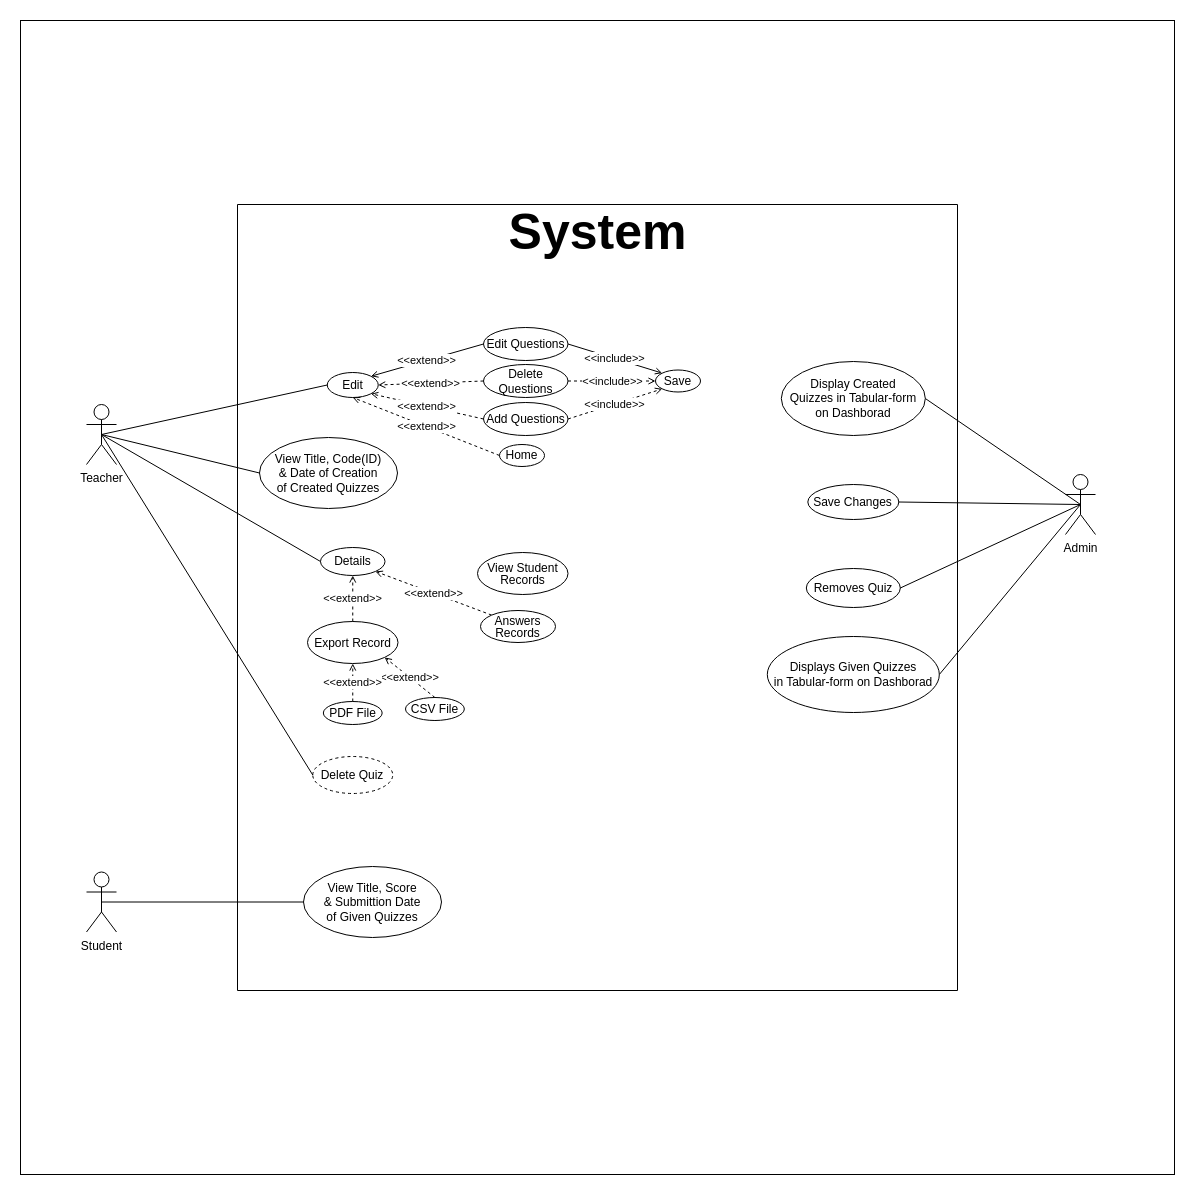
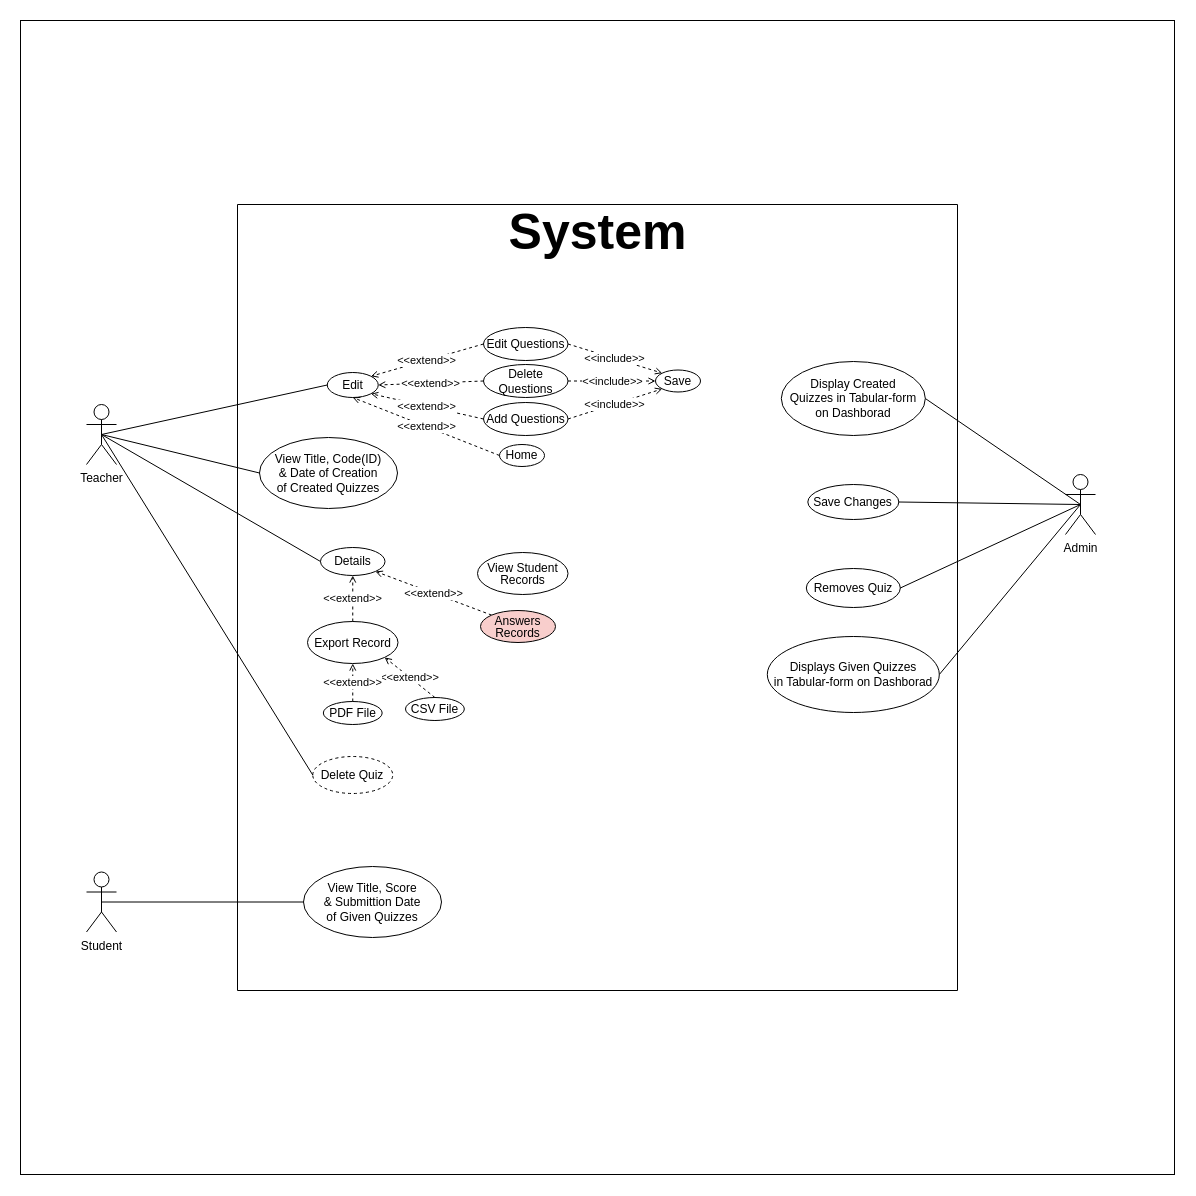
  <mxCell id="0" />
  <mxCell id="1" parent="0" />
  <mxCell id="2" value="" style="whiteSpace=wrap;html=1;aspect=fixed;fillColor=default;" parent="1" vertex="1"><mxGeometry x="20" y="20" width="1154" height="1154" as="geometry" /></mxCell>
  <mxCell id="3" value="" style="swimlane;startSize=0;" parent="1" vertex="1"><mxGeometry x="237" y="204" width="720" height="786" as="geometry" /></mxCell>
  <mxCell id="4" value="&lt;font style=&quot;font-size: 50px;&quot;&gt;&lt;b&gt;System&lt;/b&gt;&lt;/font&gt;" style="text;html=1;align=center;verticalAlign=middle;resizable=0;points=[];autosize=1;strokeColor=none;fillColor=none;" parent="3" vertex="1"><mxGeometry x="262" y="-9" width="196" height="72" as="geometry" /></mxCell>
  <mxCell id="5" value="Display Created &lt;br&gt;Quizzes in Tabular-form on Dashborad" style="ellipse;whiteSpace=wrap;html=1;direction=west;" parent="3" vertex="1"><mxGeometry x="543.82" y="157" width="144" height="74" as="geometry" /></mxCell>
  <mxCell id="6" value="View Title, Code(ID) &lt;br&gt;&amp;amp; Date of Creation &lt;br&gt;of Created Quizzes" style="ellipse;whiteSpace=wrap;html=1;direction=west;" parent="3" vertex="1"><mxGeometry x="22" y="233" width="138" height="71" as="geometry" /></mxCell>
  <mxCell id="7" value="Details" style="ellipse;whiteSpace=wrap;html=1;direction=west;" parent="3" vertex="1"><mxGeometry x="83" y="343" width="64.5" height="28" as="geometry" /></mxCell>
  <mxCell id="8" value="Edit" style="ellipse;whiteSpace=wrap;html=1;direction=west;" parent="3" vertex="1"><mxGeometry x="89.75" y="168" width="51" height="25" as="geometry" /></mxCell>
  <mxCell id="9" value="Edit Questions" style="ellipse;whiteSpace=wrap;html=1;direction=west;" parent="3" vertex="1"><mxGeometry x="246" y="123" width="84.5" height="33" as="geometry" /></mxCell>
  <mxCell id="10" value="Delete Questions" style="ellipse;whiteSpace=wrap;html=1;direction=west;" parent="3" vertex="1"><mxGeometry x="246" y="160" width="84.5" height="33" as="geometry" /></mxCell>
  <mxCell id="11" value="Add Questions" style="ellipse;whiteSpace=wrap;html=1;direction=west;" parent="3" vertex="1"><mxGeometry x="246" y="198" width="84.5" height="33" as="geometry" /></mxCell>
  <mxCell id="12" value="Home" style="ellipse;whiteSpace=wrap;html=1;direction=west;" parent="3" vertex="1"><mxGeometry x="262" y="240" width="45" height="22" as="geometry" /></mxCell>
  <mxCell id="13" value="Delete Quiz" style="ellipse;whiteSpace=wrap;html=1;direction=west;dashed=1;" parent="3" vertex="1"><mxGeometry x="75.25" y="552" width="80" height="37" as="geometry" /></mxCell>
  <mxCell id="14" value="Save" style="ellipse;whiteSpace=wrap;html=1;direction=west;" parent="3" vertex="1"><mxGeometry x="418" y="165.5" width="45" height="22" as="geometry" /></mxCell>
  <mxCell id="15" value="&lt;p style=&quot;line-height: 100%;&quot;&gt;View Student Records&lt;/p&gt;" style="ellipse;whiteSpace=wrap;html=1;" parent="3" vertex="1"><mxGeometry x="240" y="348" width="90.5" height="42" as="geometry" /></mxCell>
  <mxCell id="16" value="&lt;p style=&quot;line-height: 100%;&quot;&gt;Export Record&lt;/p&gt;" style="ellipse;whiteSpace=wrap;html=1;" parent="3" vertex="1"><mxGeometry x="70" y="417" width="90.5" height="42" as="geometry" /></mxCell>
  <mxCell id="17" value="CSV File" style="ellipse;whiteSpace=wrap;html=1;direction=west;" parent="3" vertex="1"><mxGeometry x="168" y="493" width="58.82" height="23" as="geometry" /></mxCell>
  <mxCell id="18" value="PDF File" style="ellipse;whiteSpace=wrap;html=1;direction=west;" parent="3" vertex="1"><mxGeometry x="85.84" y="497" width="58.82" height="23" as="geometry" /></mxCell>
  <mxCell id="19" value="View Title, Score&lt;br&gt;&amp;amp; Submittion Date&lt;br&gt;of Given Quizzes" style="ellipse;whiteSpace=wrap;html=1;direction=west;" parent="3" vertex="1"><mxGeometry x="66" y="662" width="138" height="71" as="geometry" /></mxCell>
  <mxCell id="20" value="Displays Given Quizzes&lt;br&gt;in Tabular-form on Dashborad" style="ellipse;whiteSpace=wrap;html=1;direction=west;" parent="3" vertex="1"><mxGeometry x="529.82" y="432" width="172" height="76" as="geometry" /></mxCell>
  <mxCell id="21" value="Save Changes" style="ellipse;whiteSpace=wrap;html=1;direction=west;" parent="3" vertex="1"><mxGeometry x="570.32" y="280" width="91" height="35" as="geometry" /></mxCell>
- <mxCell id="22" value="&amp;lt;&amp;lt;extend&amp;gt;&amp;gt;" style="endArrow=open;endSize=5;dashed=0;html=1;rounded=0;entryX=0;entryY=1;entryDx=0;entryDy=0;exitX=1;exitY=0.5;exitDx=0;exitDy=0;" parent="3" source="9" target="8" edge="1"><mxGeometry width="160" relative="1" as="geometry"><mxPoint x="228" y="187" as="sourcePoint" /><mxPoint x="168" y="224" as="targetPoint" /></mxGeometry></mxCell>
+ <mxCell id="22" value="&amp;lt;&amp;lt;extend&amp;gt;&amp;gt;" style="endArrow=open;endSize=5;dashed=1;html=1;rounded=0;entryX=0;entryY=1;entryDx=0;entryDy=0;exitX=1;exitY=0.5;exitDx=0;exitDy=0;" parent="3" source="9" target="8" edge="1"><mxGeometry width="160" relative="1" as="geometry"><mxPoint x="228" y="187" as="sourcePoint" /><mxPoint x="168" y="224" as="targetPoint" /></mxGeometry></mxCell>
  <mxCell id="23" value="&amp;lt;&amp;lt;include&amp;gt;&amp;gt;" style="endArrow=open;endSize=5;dashed=1;html=1;rounded=0;entryX=1;entryY=0;entryDx=0;entryDy=0;exitX=0;exitY=0.5;exitDx=0;exitDy=0;" parent="3" source="11" target="14" edge="1"><mxGeometry width="160" relative="1" as="geometry"><mxPoint x="279" y="187" as="sourcePoint" /><mxPoint x="326" y="145" as="targetPoint" /></mxGeometry></mxCell>
  <mxCell id="24" value="&amp;lt;&amp;lt;include&amp;gt;&amp;gt;" style="endArrow=open;endSize=5;dashed=1;html=1;rounded=0;entryX=1;entryY=0.5;entryDx=0;entryDy=0;exitX=0;exitY=0.5;exitDx=0;exitDy=0;" parent="3" source="10" target="14" edge="1"><mxGeometry width="160" relative="1" as="geometry"><mxPoint x="411" y="220" as="sourcePoint" /><mxPoint x="467" y="190" as="targetPoint" /></mxGeometry></mxCell>
- <mxCell id="25" value="&amp;lt;&amp;lt;include&amp;gt;&amp;gt;" style="endArrow=open;endSize=5;dashed=0;html=1;rounded=0;entryX=1;entryY=1;entryDx=0;entryDy=0;exitX=0;exitY=0.5;exitDx=0;exitDy=0;" parent="3" source="9" target="14" edge="1"><mxGeometry width="160" relative="1" as="geometry"><mxPoint x="411" y="183" as="sourcePoint" /><mxPoint x="499" y="192" as="targetPoint" /></mxGeometry></mxCell>
+ <mxCell id="25" value="&amp;lt;&amp;lt;include&amp;gt;&amp;gt;" style="endArrow=open;endSize=5;dashed=1;html=1;rounded=0;entryX=1;entryY=1;entryDx=0;entryDy=0;exitX=0;exitY=0.5;exitDx=0;exitDy=0;" parent="3" source="9" target="14" edge="1"><mxGeometry width="160" relative="1" as="geometry"><mxPoint x="411" y="183" as="sourcePoint" /><mxPoint x="499" y="192" as="targetPoint" /></mxGeometry></mxCell>
  <mxCell id="26" value="&amp;lt;&amp;lt;extend&amp;gt;&amp;gt;" style="endArrow=open;endSize=5;dashed=1;html=1;rounded=0;entryX=0;entryY=0.5;entryDx=0;entryDy=0;exitX=1;exitY=0.5;exitDx=0;exitDy=0;" parent="3" source="10" target="8" edge="1"><mxGeometry width="160" relative="1" as="geometry"><mxPoint x="326" y="145" as="sourcePoint" /><mxPoint x="279" y="187" as="targetPoint" /></mxGeometry></mxCell>
  <mxCell id="27" value="&amp;lt;&amp;lt;extend&amp;gt;&amp;gt;" style="endArrow=open;endSize=5;dashed=1;html=1;rounded=0;entryX=0;entryY=0;entryDx=0;entryDy=0;exitX=1;exitY=0.5;exitDx=0;exitDy=0;" parent="3" source="11" target="8" edge="1"><mxGeometry width="160" relative="1" as="geometry"><mxPoint x="364" y="183" as="sourcePoint" /><mxPoint x="279" y="187" as="targetPoint" /></mxGeometry></mxCell>
  <mxCell id="28" value="&amp;lt;&amp;lt;extend&amp;gt;&amp;gt;" style="endArrow=open;endSize=5;dashed=1;html=1;rounded=0;entryX=0.5;entryY=0;entryDx=0;entryDy=0;exitX=1;exitY=0.5;exitDx=0;exitDy=0;" parent="3" source="12" target="8" edge="1"><mxGeometry width="160" relative="1" as="geometry"><mxPoint x="326" y="220" as="sourcePoint" /><mxPoint x="279" y="187" as="targetPoint" /></mxGeometry></mxCell>
  <mxCell id="29" value="&amp;lt;&amp;lt;extend&amp;gt;&amp;gt;" style="endArrow=open;endSize=5;dashed=1;html=1;rounded=0;entryX=0.5;entryY=0;entryDx=0;entryDy=0;exitX=0.5;exitY=0;exitDx=0;exitDy=0;" parent="3" source="16" target="7" edge="1"><mxGeometry width="160" relative="1" as="geometry"><mxPoint x="322" y="421" as="sourcePoint" /><mxPoint x="237" y="425" as="targetPoint" /></mxGeometry></mxCell>
  <mxCell id="30" value="&amp;lt;&amp;lt;extend&amp;gt;&amp;gt;" style="endArrow=open;endSize=5;dashed=1;html=1;rounded=0;entryX=1;entryY=1;entryDx=0;entryDy=0;exitX=0.5;exitY=1;exitDx=0;exitDy=0;" parent="3" source="17" target="16" edge="1"><mxGeometry width="160" relative="1" as="geometry"><mxPoint x="313" y="452" as="sourcePoint" /><mxPoint x="254" y="346" as="targetPoint" /></mxGeometry></mxCell>
  <mxCell id="31" value="&amp;lt;&amp;lt;extend&amp;gt;&amp;gt;" style="endArrow=open;endSize=5;dashed=1;html=1;rounded=0;entryX=0.5;entryY=1;entryDx=0;entryDy=0;exitX=0.5;exitY=1;exitDx=0;exitDy=0;" parent="3" source="18" target="16" edge="1"><mxGeometry width="160" relative="1" as="geometry"><mxPoint x="444" y="452" as="sourcePoint" /><mxPoint x="390" y="467" as="targetPoint" /></mxGeometry></mxCell>
  <mxCell id="32" value="Removes Quiz" style="ellipse;whiteSpace=wrap;html=1;direction=west;" parent="3" vertex="1"><mxGeometry x="568.82" y="364" width="94" height="39" as="geometry" /></mxCell>
  <mxCell id="33" value="&amp;lt;&amp;lt;extend&amp;gt;&amp;gt;" style="endArrow=open;endSize=5;dashed=1;html=1;rounded=0;entryX=0;entryY=0;entryDx=0;entryDy=0;exitX=0;exitY=0;exitDx=0;exitDy=0;" parent="3" source="34" target="7" edge="1"><mxGeometry width="160" relative="1" as="geometry"><mxPoint x="125" y="381" as="sourcePoint" /><mxPoint x="128" y="429" as="targetPoint" /></mxGeometry></mxCell>
- <mxCell id="34" value="&lt;p style=&quot;line-height: 100%;&quot;&gt;Answers Records&lt;/p&gt;" style="ellipse;whiteSpace=wrap;html=1;" parent="3" vertex="1"><mxGeometry x="243" y="406" width="75" height="32" as="geometry" /></mxCell>
+ <mxCell id="34" value="&lt;p style=&quot;line-height: 100%;&quot;&gt;Answers Records&lt;/p&gt;" style="ellipse;whiteSpace=wrap;html=1;fillColor=#f8cecc;" parent="3" vertex="1"><mxGeometry x="243" y="406" width="75" height="32" as="geometry" /></mxCell>
  <mxCell id="35" value="Teacher" style="shape=umlActor;verticalLabelPosition=bottom;verticalAlign=top;html=1;outlineConnect=0;direction=east;" parent="1" vertex="1"><mxGeometry x="86" y="404" width="30" height="60" as="geometry" /></mxCell>
  <mxCell id="36" value="Admin" style="shape=umlActor;verticalLabelPosition=bottom;verticalAlign=top;html=1;outlineConnect=0;" parent="1" vertex="1"><mxGeometry x="1065" y="474" width="30" height="60" as="geometry" /></mxCell>
  <mxCell id="37" value="Student" style="shape=umlActor;verticalLabelPosition=bottom;verticalAlign=top;html=1;outlineConnect=0;" parent="1" vertex="1"><mxGeometry x="86" y="871.5" width="30" height="60" as="geometry" /></mxCell>
  <mxCell id="38" value="" style="endArrow=none;html=1;rounded=0;entryX=1;entryY=0.5;entryDx=0;entryDy=0;exitX=0.5;exitY=0.5;exitDx=0;exitDy=0;exitPerimeter=0;" parent="1" source="35" target="6" edge="1"><mxGeometry width="50" height="50" relative="1" as="geometry"><mxPoint x="594" y="438" as="sourcePoint" /><mxPoint x="644" y="388" as="targetPoint" /></mxGeometry></mxCell>
  <mxCell id="39" value="" style="endArrow=none;html=1;rounded=0;entryX=1;entryY=0.5;entryDx=0;entryDy=0;exitX=0.5;exitY=0.5;exitDx=0;exitDy=0;exitPerimeter=0;" parent="1" source="37" target="19" edge="1"><mxGeometry width="50" height="50" relative="1" as="geometry"><mxPoint x="145" y="543" as="sourcePoint" /><mxPoint x="267" y="428" as="targetPoint" /></mxGeometry></mxCell>
  <mxCell id="40" value="" style="endArrow=none;html=1;rounded=0;entryX=0;entryY=0.5;entryDx=0;entryDy=0;exitX=0.5;exitY=0.5;exitDx=0;exitDy=0;exitPerimeter=0;" parent="1" source="36" target="5" edge="1"><mxGeometry width="50" height="50" relative="1" as="geometry"><mxPoint x="111" y="483" as="sourcePoint" /><mxPoint x="269" y="483" as="targetPoint" /></mxGeometry></mxCell>
  <mxCell id="41" value="" style="endArrow=none;html=1;rounded=0;entryX=0;entryY=0.5;entryDx=0;entryDy=0;exitX=0.5;exitY=0.5;exitDx=0;exitDy=0;exitPerimeter=0;" parent="1" source="36" target="21" edge="1"><mxGeometry width="50" height="50" relative="1" as="geometry"><mxPoint x="1063" y="575" as="sourcePoint" /><mxPoint x="906" y="394" as="targetPoint" /></mxGeometry></mxCell>
  <mxCell id="42" value="" style="endArrow=none;html=1;rounded=0;entryX=0;entryY=0.5;entryDx=0;entryDy=0;exitX=0.5;exitY=0.5;exitDx=0;exitDy=0;exitPerimeter=0;" parent="1" source="36" target="32" edge="1"><mxGeometry width="50" height="50" relative="1" as="geometry"><mxPoint x="1073" y="658" as="sourcePoint" /><mxPoint x="916" y="477" as="targetPoint" /></mxGeometry></mxCell>
  <mxCell id="43" value="" style="endArrow=none;html=1;rounded=0;entryX=0;entryY=0.5;entryDx=0;entryDy=0;exitX=0.5;exitY=0.5;exitDx=0;exitDy=0;exitPerimeter=0;" parent="1" source="36" target="20" edge="1"><mxGeometry width="50" height="50" relative="1" as="geometry"><mxPoint x="1169" y="579" as="sourcePoint" /><mxPoint x="912" y="753" as="targetPoint" /></mxGeometry></mxCell>
  <mxCell id="44" value="" style="endArrow=none;html=1;rounded=0;entryX=1;entryY=0.5;entryDx=0;entryDy=0;exitX=0.5;exitY=0.5;exitDx=0;exitDy=0;exitPerimeter=0;" parent="1" source="35" target="8" edge="1"><mxGeometry width="50" height="50" relative="1" as="geometry"><mxPoint x="111" y="444" as="sourcePoint" /><mxPoint x="269" y="483" as="targetPoint" /></mxGeometry></mxCell>
  <mxCell id="45" value="" style="endArrow=none;html=1;rounded=0;entryX=1;entryY=0.5;entryDx=0;entryDy=0;exitX=0.5;exitY=0.5;exitDx=0;exitDy=0;exitPerimeter=0;" parent="1" source="35" target="13" edge="1"><mxGeometry width="50" height="50" relative="1" as="geometry"><mxPoint x="111" y="444" as="sourcePoint" /><mxPoint x="337" y="395" as="targetPoint" /></mxGeometry></mxCell>
  <mxCell id="46" value="" style="endArrow=none;html=1;rounded=0;entryX=1;entryY=0.5;entryDx=0;entryDy=0;exitX=0.5;exitY=0.5;exitDx=0;exitDy=0;exitPerimeter=0;" parent="1" source="35" target="7" edge="1"><mxGeometry width="50" height="50" relative="1" as="geometry"><mxPoint x="113" y="440" as="sourcePoint" /><mxPoint x="378" y="748" as="targetPoint" /></mxGeometry></mxCell>
